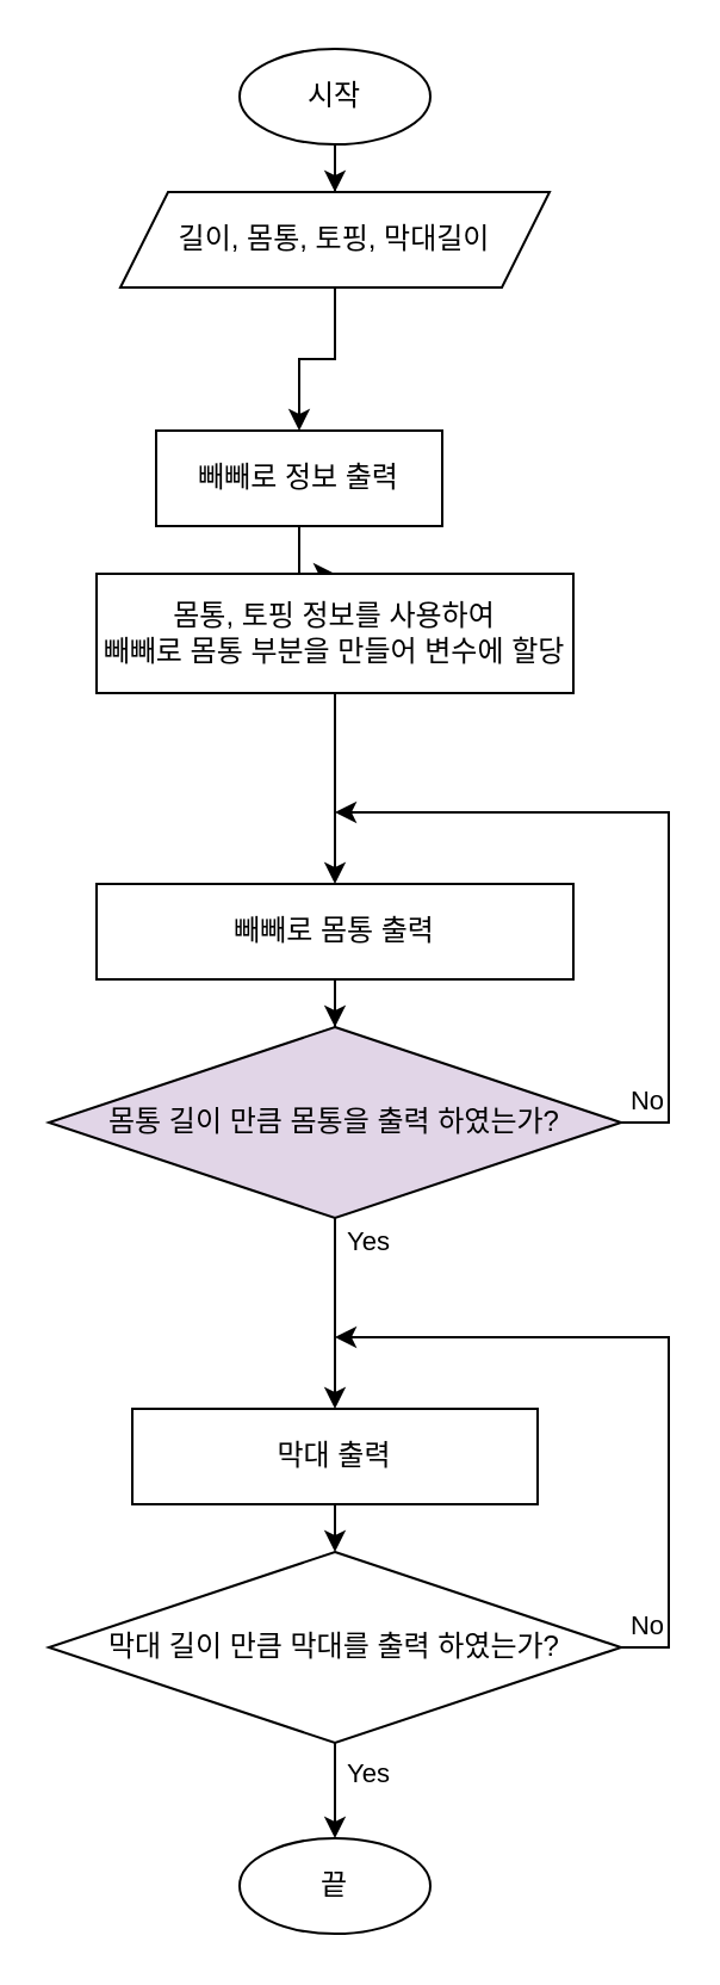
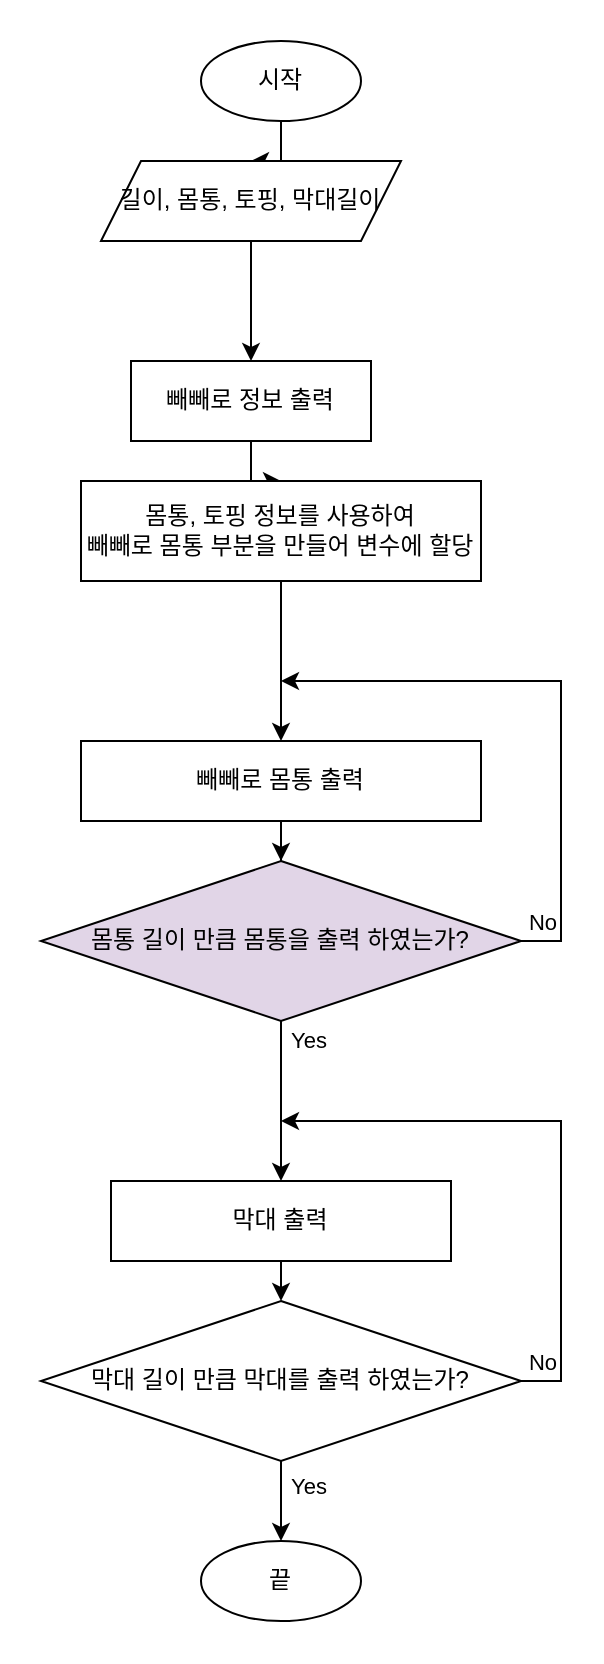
  <mxCell id="0" />
  <mxCell id="1" parent="0" />
  <mxCell id="2" value="" style="edgeStyle=orthogonalEdgeStyle;rounded=0;orthogonalLoop=1;jettySize=auto;html=1;" edge="1" parent="1" source="3" target="5"><mxGeometry relative="1" as="geometry" /></mxCell>
  <mxCell id="3" value="시작" style="ellipse;whiteSpace=wrap;html=1;" vertex="1" parent="1"><mxGeometry x="100" y="20" width="80" height="40" as="geometry" /></mxCell>
  <mxCell id="4" value="" style="edgeStyle=orthogonalEdgeStyle;rounded=0;orthogonalLoop=1;jettySize=auto;html=1;" edge="1" parent="1" source="5" target="7"><mxGeometry relative="1" as="geometry" /></mxCell>
- <mxCell id="5" value="길이, 몸통, 토핑, 막대길이" style="shape=parallelogram;perimeter=parallelogramPerimeter;whiteSpace=wrap;html=1;fixedSize=1;" vertex="1" parent="1"><mxGeometry x="50" y="80" width="180" height="40" as="geometry" /></mxCell>
+ <mxCell id="5" value="길이, 몸통, 토핑, 막대길이" style="shape=parallelogram;perimeter=parallelogramPerimeter;whiteSpace=wrap;html=1;fixedSize=1;" vertex="1" parent="1"><mxGeometry x="50" y="80" width="150" height="40" as="geometry" /></mxCell>
  <mxCell id="6" value="" style="edgeStyle=orthogonalEdgeStyle;rounded=0;orthogonalLoop=1;jettySize=auto;html=1;" edge="1" parent="1" source="7" target="9"><mxGeometry relative="1" as="geometry" /></mxCell>
  <mxCell id="7" value="빼빼로 정보 출력" style="whiteSpace=wrap;html=1;" vertex="1" parent="1"><mxGeometry x="65" y="180" width="120" height="40" as="geometry" /></mxCell>
  <mxCell id="8" value="" style="edgeStyle=orthogonalEdgeStyle;rounded=0;orthogonalLoop=1;jettySize=auto;html=1;" edge="1" parent="1" source="9" target="11"><mxGeometry relative="1" as="geometry" /></mxCell>
  <mxCell id="9" value="몸통, 토핑 정보를 사용하여&lt;br&gt;빼빼로 몸통 부분을 만들어 변수에 할당" style="whiteSpace=wrap;html=1;" vertex="1" parent="1"><mxGeometry x="40" y="240" width="200" height="50" as="geometry" /></mxCell>
  <mxCell id="10" value="" style="edgeStyle=orthogonalEdgeStyle;rounded=0;orthogonalLoop=1;jettySize=auto;html=1;" edge="1" parent="1" source="11" target="18"><mxGeometry relative="1" as="geometry" /></mxCell>
  <mxCell id="11" value="빼빼로 몸통 출력" style="whiteSpace=wrap;html=1;" vertex="1" parent="1"><mxGeometry x="40" y="370" width="200" height="40" as="geometry" /></mxCell>
  <mxCell id="12" style="edgeStyle=orthogonalEdgeStyle;rounded=0;orthogonalLoop=1;jettySize=auto;html=1;exitX=0.5;exitY=1;exitDx=0;exitDy=0;entryX=0.5;entryY=0;entryDx=0;entryDy=0;" edge="1" parent="1" source="13" target="23"><mxGeometry relative="1" as="geometry" /></mxCell>
  <mxCell id="13" value="막대 출력" style="whiteSpace=wrap;html=1;" vertex="1" parent="1"><mxGeometry x="55" y="590" width="170" height="40" as="geometry" /></mxCell>
  <mxCell id="14" style="edgeStyle=orthogonalEdgeStyle;rounded=0;orthogonalLoop=1;jettySize=auto;html=1;exitX=1;exitY=0.5;exitDx=0;exitDy=0;" edge="1" parent="1" source="18"><mxGeometry relative="1" as="geometry"><mxPoint x="140" y="340" as="targetPoint" /><Array as="points"><mxPoint x="280" y="470" /><mxPoint x="280" y="340" /><mxPoint x="140" y="340" /></Array></mxGeometry></mxCell>
  <mxCell id="15" value="No" style="edgeLabel;html=1;align=center;verticalAlign=middle;resizable=0;points=[];" vertex="1" connectable="0" parent="14"><mxGeometry x="-0.716" y="-2" relative="1" as="geometry"><mxPoint x="-12" y="11" as="offset" /></mxGeometry></mxCell>
  <mxCell id="16" style="edgeStyle=orthogonalEdgeStyle;rounded=0;orthogonalLoop=1;jettySize=auto;html=1;exitX=0.5;exitY=1;exitDx=0;exitDy=0;entryX=0.5;entryY=0;entryDx=0;entryDy=0;" edge="1" parent="1" source="18" target="13"><mxGeometry relative="1" as="geometry" /></mxCell>
  <mxCell id="17" value="Yes" style="edgeLabel;html=1;align=center;verticalAlign=middle;resizable=0;points=[];" vertex="1" connectable="0" parent="16"><mxGeometry x="-0.41" y="2" relative="1" as="geometry"><mxPoint x="11" y="-15" as="offset" /></mxGeometry></mxCell>
  <mxCell id="18" value="몸통 길이 만큼 몸통을 출력 하였는가?" style="rhombus;whiteSpace=wrap;html=1;fillColor=#e1d5e7;" vertex="1" parent="1"><mxGeometry x="20" y="430" width="240" height="80" as="geometry" /></mxCell>
  <mxCell id="19" style="edgeStyle=orthogonalEdgeStyle;rounded=0;orthogonalLoop=1;jettySize=auto;html=1;exitX=1;exitY=0.5;exitDx=0;exitDy=0;" edge="1" parent="1" source="23"><mxGeometry relative="1" as="geometry"><mxPoint x="140" y="560" as="targetPoint" /><Array as="points"><mxPoint x="280" y="690" /><mxPoint x="280" y="560" /><mxPoint x="140" y="560" /></Array></mxGeometry></mxCell>
  <mxCell id="20" value="No" style="edgeLabel;html=1;align=center;verticalAlign=middle;resizable=0;points=[];" vertex="1" connectable="0" parent="19"><mxGeometry x="-0.716" y="-2" relative="1" as="geometry"><mxPoint x="-12" y="11" as="offset" /></mxGeometry></mxCell>
  <mxCell id="21" style="edgeStyle=orthogonalEdgeStyle;rounded=0;orthogonalLoop=1;jettySize=auto;html=1;exitX=0.5;exitY=1;exitDx=0;exitDy=0;entryX=0.5;entryY=0;entryDx=0;entryDy=0;" edge="1" parent="1" source="23" target="24"><mxGeometry relative="1" as="geometry"><mxPoint x="140" y="750" as="targetPoint" /></mxGeometry></mxCell>
  <mxCell id="22" value="Yes" style="edgeLabel;html=1;align=center;verticalAlign=middle;resizable=0;points=[];" vertex="1" connectable="0" parent="21"><mxGeometry x="-0.41" y="2" relative="1" as="geometry"><mxPoint x="11" as="offset" /></mxGeometry></mxCell>
  <mxCell id="23" value="막대 길이 만큼 막대를 출력 하였는가?" style="rhombus;whiteSpace=wrap;html=1;" vertex="1" parent="1"><mxGeometry x="20" y="650" width="240" height="80" as="geometry" /></mxCell>
  <mxCell id="24" value="끝" style="ellipse;whiteSpace=wrap;html=1;" vertex="1" parent="1"><mxGeometry x="100" y="770" width="80" height="40" as="geometry" /></mxCell>
